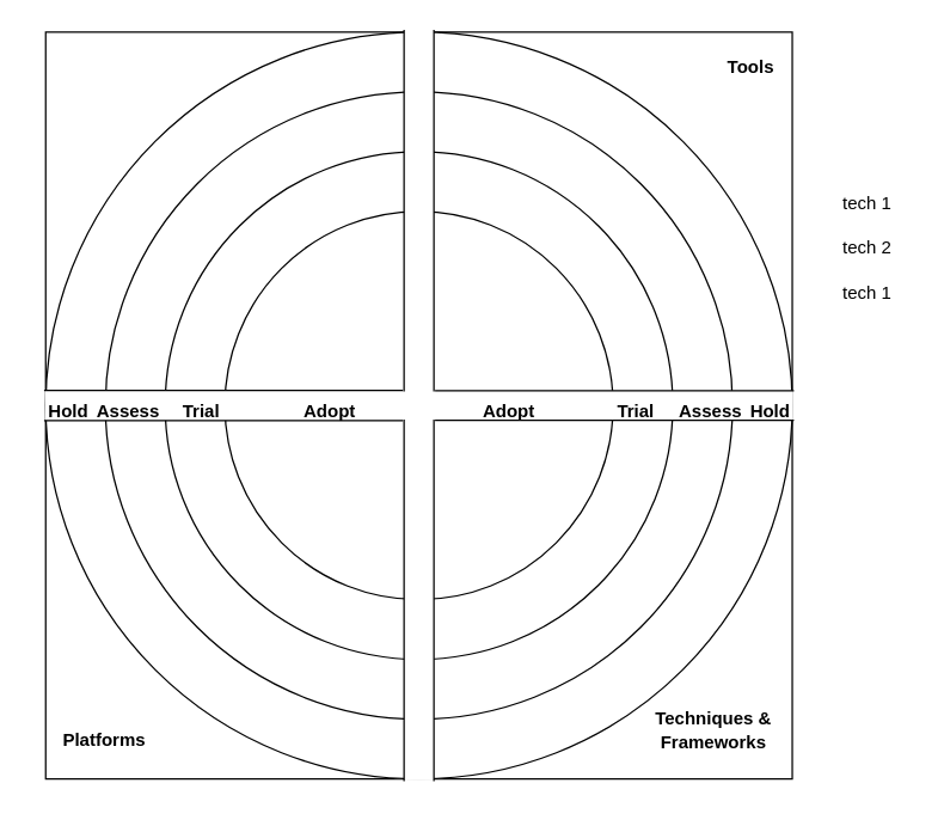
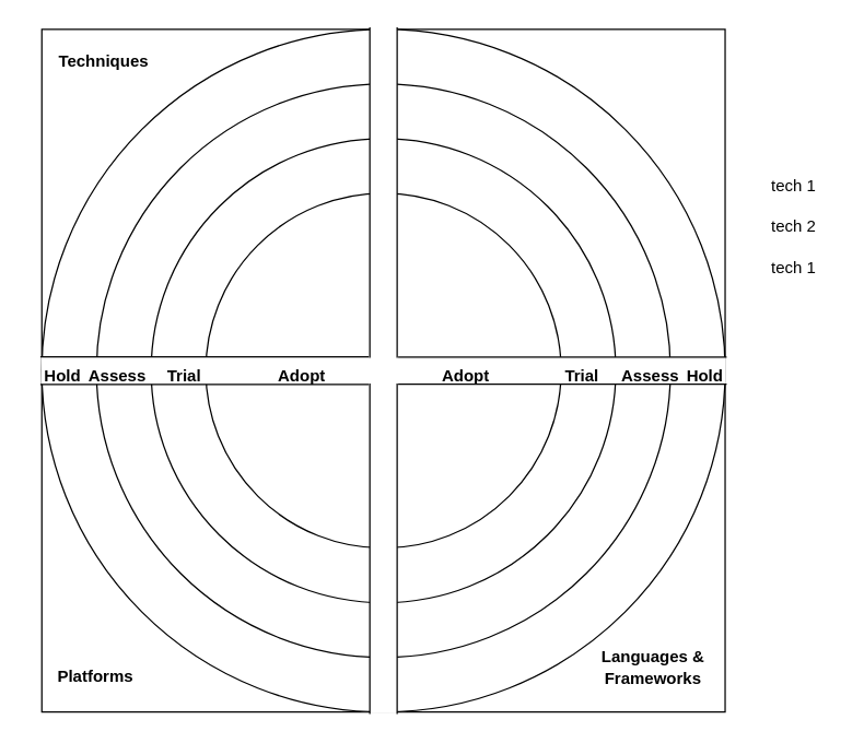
  <mxCell id="0" />
  <mxCell id="1" parent="0" />
  <mxCell id="2" value="" style="group;movable=1;resizable=1;rotatable=1;deletable=1;editable=1;connectable=1;" vertex="1" connectable="0" parent="1"><mxGeometry x="20" y="21" width="520" height="510" as="geometry" /></mxCell>
  <mxCell id="3" value="" style="rounded=0;whiteSpace=wrap;html=1;fontSize=24;" vertex="1" parent="2"><mxGeometry x="10" width="500" height="500" as="geometry" /></mxCell>
  <mxCell id="4" value="" style="ellipse;whiteSpace=wrap;html=1;aspect=fixed;fontSize=24;" vertex="1" parent="2"><mxGeometry x="10" width="500" height="500" as="geometry" /></mxCell>
  <mxCell id="5" value="" style="ellipse;whiteSpace=wrap;html=1;aspect=fixed;fontSize=24;" vertex="1" parent="2"><mxGeometry x="50" y="40" width="420" height="420" as="geometry" /></mxCell>
  <mxCell id="6" value="" style="ellipse;whiteSpace=wrap;html=1;aspect=fixed;fontSize=24;" vertex="1" parent="2"><mxGeometry x="90" y="80" width="340" height="340" as="geometry" /></mxCell>
  <mxCell id="7" value="" style="ellipse;whiteSpace=wrap;html=1;aspect=fixed;fontSize=24;" vertex="1" parent="2"><mxGeometry x="130" y="120" width="260" height="260" as="geometry" /></mxCell>
  <mxCell id="8" value="" style="shape=partialRectangle;whiteSpace=wrap;html=1;top=0;bottom=0;fillColor=default;fontSize=24;" vertex="1" parent="2"><mxGeometry x="250" y="260" width="20" height="241" as="geometry" /></mxCell>
  <mxCell id="9" value="" style="shape=partialRectangle;whiteSpace=wrap;html=1;top=0;bottom=0;fillColor=default;fontSize=24;" vertex="1" parent="2"><mxGeometry x="250" y="-1" width="20" height="241" as="geometry" /></mxCell>
  <mxCell id="10" value="" style="shape=partialRectangle;whiteSpace=wrap;html=1;top=0;bottom=0;fillColor=default;fontSize=24;rotation=90;" vertex="1" parent="2"><mxGeometry x="380.95" y="130.31" width="20" height="239.38" as="geometry" /></mxCell>
  <mxCell id="11" value="" style="shape=partialRectangle;whiteSpace=wrap;html=1;top=0;bottom=0;fillColor=default;fontSize=24;rotation=90;" vertex="1" parent="2"><mxGeometry x="119.03" y="130.39" width="20.11" height="239.32" as="geometry" /></mxCell>
  <mxCell id="12" value="&lt;font style=&quot;font-size: 12px;&quot;&gt;&lt;b&gt;Hold&lt;/b&gt;&lt;/font&gt;" style="text;html=1;align=center;verticalAlign=middle;resizable=0;points=[];autosize=1;strokeColor=none;fillColor=none;fontSize=24;" vertex="1" parent="2"><mxGeometry y="230.06" width="50" height="40" as="geometry" /></mxCell>
  <mxCell id="13" value="&lt;font style=&quot;font-size: 12px;&quot;&gt;&lt;b&gt;Hold&lt;/b&gt;&lt;/font&gt;" style="text;html=1;align=center;verticalAlign=middle;resizable=0;points=[];autosize=1;strokeColor=none;fillColor=none;fontSize=24;" vertex="1" parent="2"><mxGeometry x="470" y="230" width="50" height="40" as="geometry" /></mxCell>
  <mxCell id="14" value="&lt;font style=&quot;font-size: 12px;&quot;&gt;&lt;b&gt;Assess&lt;/b&gt;&lt;/font&gt;" style="text;html=1;align=center;verticalAlign=middle;resizable=0;points=[];autosize=1;strokeColor=none;fillColor=none;fontSize=24;" vertex="1" parent="2"><mxGeometry x="30" y="230.06" width="70" height="40" as="geometry" /></mxCell>
  <mxCell id="15" value="&lt;font style=&quot;font-size: 12px;&quot;&gt;&lt;b&gt;Assess&lt;/b&gt;&lt;/font&gt;" style="text;html=1;align=center;verticalAlign=middle;resizable=0;points=[];autosize=1;strokeColor=none;fillColor=none;fontSize=24;" vertex="1" parent="2"><mxGeometry x="420" y="230" width="70" height="40" as="geometry" /></mxCell>
  <mxCell id="16" value="&lt;font style=&quot;font-size: 12px;&quot;&gt;&lt;b&gt;Trial&lt;/b&gt;&lt;/font&gt;" style="text;html=1;align=center;verticalAlign=middle;resizable=0;points=[];autosize=1;strokeColor=none;fillColor=none;fontSize=24;" vertex="1" parent="2"><mxGeometry x="380" y="230.06" width="50" height="40" as="geometry" /></mxCell>
  <mxCell id="17" value="&lt;font style=&quot;font-size: 12px;&quot;&gt;&lt;b&gt;Trial&lt;/b&gt;&lt;/font&gt;" style="text;html=1;align=center;verticalAlign=middle;resizable=0;points=[];autosize=1;strokeColor=none;fillColor=none;fontSize=24;" vertex="1" parent="2"><mxGeometry x="89.43" y="230" width="50" height="40" as="geometry" /></mxCell>
  <mxCell id="18" value="&lt;font style=&quot;font-size: 12px;&quot;&gt;&lt;b&gt;Adopt&lt;br&gt;&lt;/b&gt;&lt;/font&gt;" style="text;html=1;align=center;verticalAlign=middle;resizable=0;points=[];autosize=1;strokeColor=none;fillColor=none;fontSize=24;" vertex="1" parent="2"><mxGeometry x="170" y="230.06" width="60" height="40" as="geometry" /></mxCell>
  <mxCell id="19" value="&lt;font style=&quot;font-size: 12px;&quot;&gt;&lt;b&gt;Adopt&lt;br&gt;&lt;/b&gt;&lt;/font&gt;" style="text;html=1;align=center;verticalAlign=middle;resizable=0;points=[];autosize=1;strokeColor=none;fillColor=none;fontSize=24;" vertex="1" parent="2"><mxGeometry x="290" y="230" width="60" height="40" as="geometry" /></mxCell>
- <mxCell id="20" value="&lt;p style=&quot;line-height: 50%;&quot;&gt;&lt;font style=&quot;font-size: 12px;&quot;&gt;&lt;b&gt;Techniques &amp;amp; &lt;br&gt;Frameworks&lt;br&gt;&lt;/b&gt;&lt;/font&gt;&lt;/p&gt;" style="text;html=1;align=center;verticalAlign=middle;resizable=0;points=[];autosize=1;strokeColor=none;fillColor=none;fontSize=24;" vertex="1" parent="2"><mxGeometry x="407" y="420" width="100" height="90" as="geometry" /></mxCell>
+ <mxCell id="20" value="&lt;p style=&quot;line-height: 50%;&quot;&gt;&lt;font style=&quot;font-size: 12px;&quot;&gt;&lt;b&gt;Languages &amp;amp; &lt;br&gt;Frameworks&lt;br&gt;&lt;/b&gt;&lt;/font&gt;&lt;/p&gt;" style="text;html=1;align=center;verticalAlign=middle;resizable=0;points=[];autosize=1;strokeColor=none;fillColor=none;fontSize=24;" vertex="1" parent="2"><mxGeometry x="407" y="420" width="100" height="90" as="geometry" /></mxCell>
  <mxCell id="21" value="&lt;font style=&quot;font-size: 12px;&quot;&gt;&lt;b&gt;Platforms&lt;/b&gt;&lt;/font&gt;" style="text;html=1;align=center;verticalAlign=middle;resizable=0;points=[];autosize=1;strokeColor=none;fillColor=none;fontSize=24;" vertex="1" parent="2"><mxGeometry x="9.43" y="450" width="80" height="40" as="geometry" /></mxCell>
- <mxCell id="22" value="&lt;font style=&quot;font-size: 12px;&quot;&gt;&lt;b&gt;Tools&lt;/b&gt;&lt;/font&gt;" style="text;html=1;align=center;verticalAlign=middle;resizable=0;points=[];autosize=1;strokeColor=none;fillColor=none;fontSize=24;" vertex="1" parent="2"><mxGeometry x="457" width="50" height="40" as="geometry" /></mxCell>
+ <mxCell id="23" value="&lt;font style=&quot;font-size: 12px;&quot;&gt;&lt;b&gt;Techniques&lt;/b&gt;&lt;/font&gt;" style="text;html=1;align=center;verticalAlign=middle;resizable=0;points=[];autosize=1;strokeColor=none;fillColor=none;fontSize=24;" vertex="1" parent="2"><mxGeometry x="10" width="90" height="40" as="geometry" /></mxCell>
  <mxCell id="24" value="tech 1" style="text;html=1;align=center;verticalAlign=middle;resizable=0;points=[];autosize=1;strokeColor=none;fillColor=none;fontSize=12;" vertex="1" parent="1"><mxGeometry x="550" y="121" width="60" height="30" as="geometry" /></mxCell>
  <mxCell id="25" value="tech 2" style="text;html=1;align=center;verticalAlign=middle;resizable=0;points=[];autosize=1;strokeColor=none;fillColor=none;fontSize=12;" vertex="1" parent="1"><mxGeometry x="550" y="151" width="60" height="30" as="geometry" /></mxCell>
  <mxCell id="26" value="tech 1" style="text;html=1;align=center;verticalAlign=middle;resizable=0;points=[];autosize=1;strokeColor=none;fillColor=none;fontSize=12;" vertex="1" parent="1"><mxGeometry x="550" y="181" width="60" height="30" as="geometry" /></mxCell>
